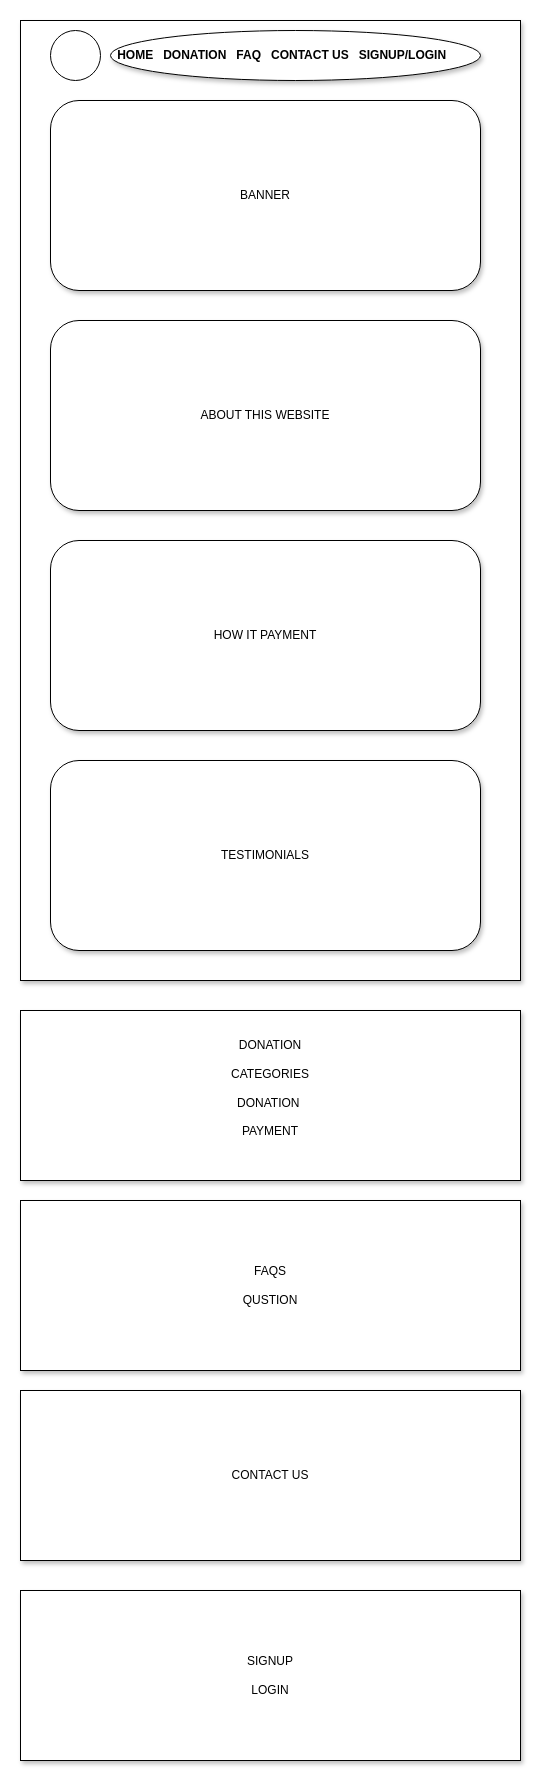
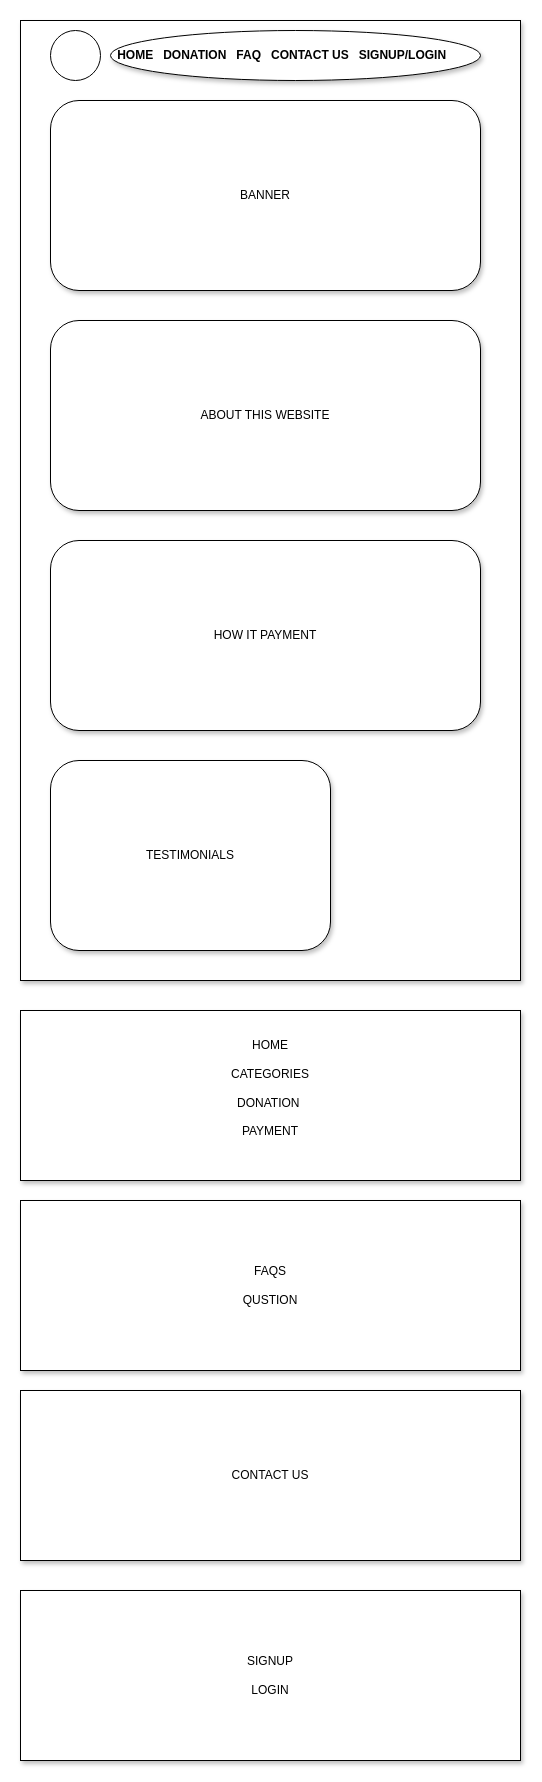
  <mxCell id="0" />
  <mxCell id="1" parent="0" />
  <mxCell id="2" value="" style="rounded=0;whiteSpace=wrap;html=1;shadow=1;" parent="1" vertex="1"><mxGeometry x="20" y="20" width="500" height="960" as="geometry" /></mxCell>
  <mxCell id="3" value="" style="ellipse;whiteSpace=wrap;html=1;" parent="1" vertex="1"><mxGeometry x="50" y="30" width="50" height="50" as="geometry" /></mxCell>
  <mxCell id="4" value="&lt;b&gt;HOME&amp;nbsp; &amp;nbsp;DONATION&amp;nbsp; &amp;nbsp;FAQ&amp;nbsp; &amp;nbsp;CONTACT US&amp;nbsp; &amp;nbsp;SIGNUP/LOGIN&amp;nbsp; &amp;nbsp; &amp;nbsp; &amp;nbsp;&lt;/b&gt;&amp;nbsp;" style="ellipse;whiteSpace=wrap;html=1;shadow=1;align=center;" parent="1" vertex="1"><mxGeometry x="110" y="30" width="370" height="50" as="geometry" /></mxCell>
  <mxCell id="5" value="BANNER" style="rounded=1;whiteSpace=wrap;html=1;shadow=1;" parent="1" vertex="1"><mxGeometry x="50" y="100" width="430" height="190" as="geometry" /></mxCell>
  <mxCell id="6" value="ABOUT THIS WEBSITE" style="rounded=1;whiteSpace=wrap;html=1;shadow=1;" parent="1" vertex="1"><mxGeometry x="50" y="320" width="430" height="190" as="geometry" /></mxCell>
  <mxCell id="7" value="HOW IT PAYMENT" style="rounded=1;whiteSpace=wrap;html=1;shadow=1;" parent="1" vertex="1"><mxGeometry x="50" y="540" width="430" height="190" as="geometry" /></mxCell>
- <mxCell id="8" value="TESTIMONIALS" style="rounded=1;whiteSpace=wrap;html=1;shadow=1;" parent="1" vertex="1"><mxGeometry x="50" y="760" width="430" height="190" as="geometry" /></mxCell>
- <mxCell id="9" value="DONATION&lt;br&gt;&lt;br&gt;CATEGORIES&lt;br&gt;&lt;br&gt;DONATION&amp;nbsp;&lt;br&gt;&lt;br&gt;PAYMENT&lt;br&gt;&lt;br&gt;" style="rounded=0;whiteSpace=wrap;html=1;shadow=1;fontSize=12;" vertex="1" parent="1"><mxGeometry x="20" y="1010" width="500" height="170" as="geometry" /></mxCell>
+ <mxCell id="8" value="TESTIMONIALS" style="rounded=1;whiteSpace=wrap;html=1;shadow=1;" parent="1" vertex="1"><mxGeometry x="50" y="760" width="280" height="190" as="geometry" /></mxCell>
+ <mxCell id="9" value="HOME&lt;br&gt;&lt;br&gt;CATEGORIES&lt;br&gt;&lt;br&gt;DONATION&amp;nbsp;&lt;br&gt;&lt;br&gt;PAYMENT&lt;br&gt;&lt;br&gt;" style="rounded=0;whiteSpace=wrap;html=1;shadow=1;fontSize=12;" vertex="1" parent="1"><mxGeometry x="20" y="1010" width="500" height="170" as="geometry" /></mxCell>
  <mxCell id="10" value="FAQS&lt;br&gt;&lt;br&gt;QUSTION&lt;span style=&quot;color: rgba(0 , 0 , 0 , 0) ; font-family: monospace ; font-size: 0px&quot;&gt;%3CmxGraphModel%3E%3Croot%3E%3CmxCell%20id%3D%220%22%2F%3E%3CmxCell%20id%3D%221%22%20parent%3D%220%22%2F%3E%3CmxCell%20id%3D%222%22%20value%3D%22DONATION%26lt%3Bbr%26gt%3B%26lt%3Bbr%26gt%3BCATEGORIES%26lt%3Bbr%26gt%3B%26lt%3Bbr%26gt%3BDONATION%26amp%3Bnbsp%3B%26lt%3Bbr%26gt%3B%26lt%3Bbr%26gt%3BPAYMENT%26lt%3Bbr%26gt%3B%26lt%3Bbr%26gt%3B%22%20style%3D%22rounded%3D0%3BwhiteSpace%3Dwrap%3Bhtml%3D1%3Bshadow%3D1%3BfontSize%3D12%3B%22%20vertex%3D%221%22%20parent%3D%221%22%3E%3CmxGeometry%20x%3D%22210%22%20y%3D%221010%22%20width%3D%22500%22%20height%3D%22170%22%20as%3D%22geometry%22%2F%3E%3C%2FmxCell%3E%3C%2Froot%3E%3C%2FmxGraphModel%3E&lt;/span&gt;" style="rounded=0;whiteSpace=wrap;html=1;shadow=1;fontSize=12;" vertex="1" parent="1"><mxGeometry x="20" y="1200" width="500" height="170" as="geometry" /></mxCell>
  <mxCell id="11" value="CONTACT US" style="rounded=0;whiteSpace=wrap;html=1;shadow=1;fontSize=12;" vertex="1" parent="1"><mxGeometry x="20" y="1390" width="500" height="170" as="geometry" /></mxCell>
  <mxCell id="12" value="SIGNUP&lt;br&gt;&lt;br&gt;LOGIN" style="rounded=0;whiteSpace=wrap;html=1;shadow=1;fontSize=12;" vertex="1" parent="1"><mxGeometry x="20" y="1590" width="500" height="170" as="geometry" /></mxCell>
